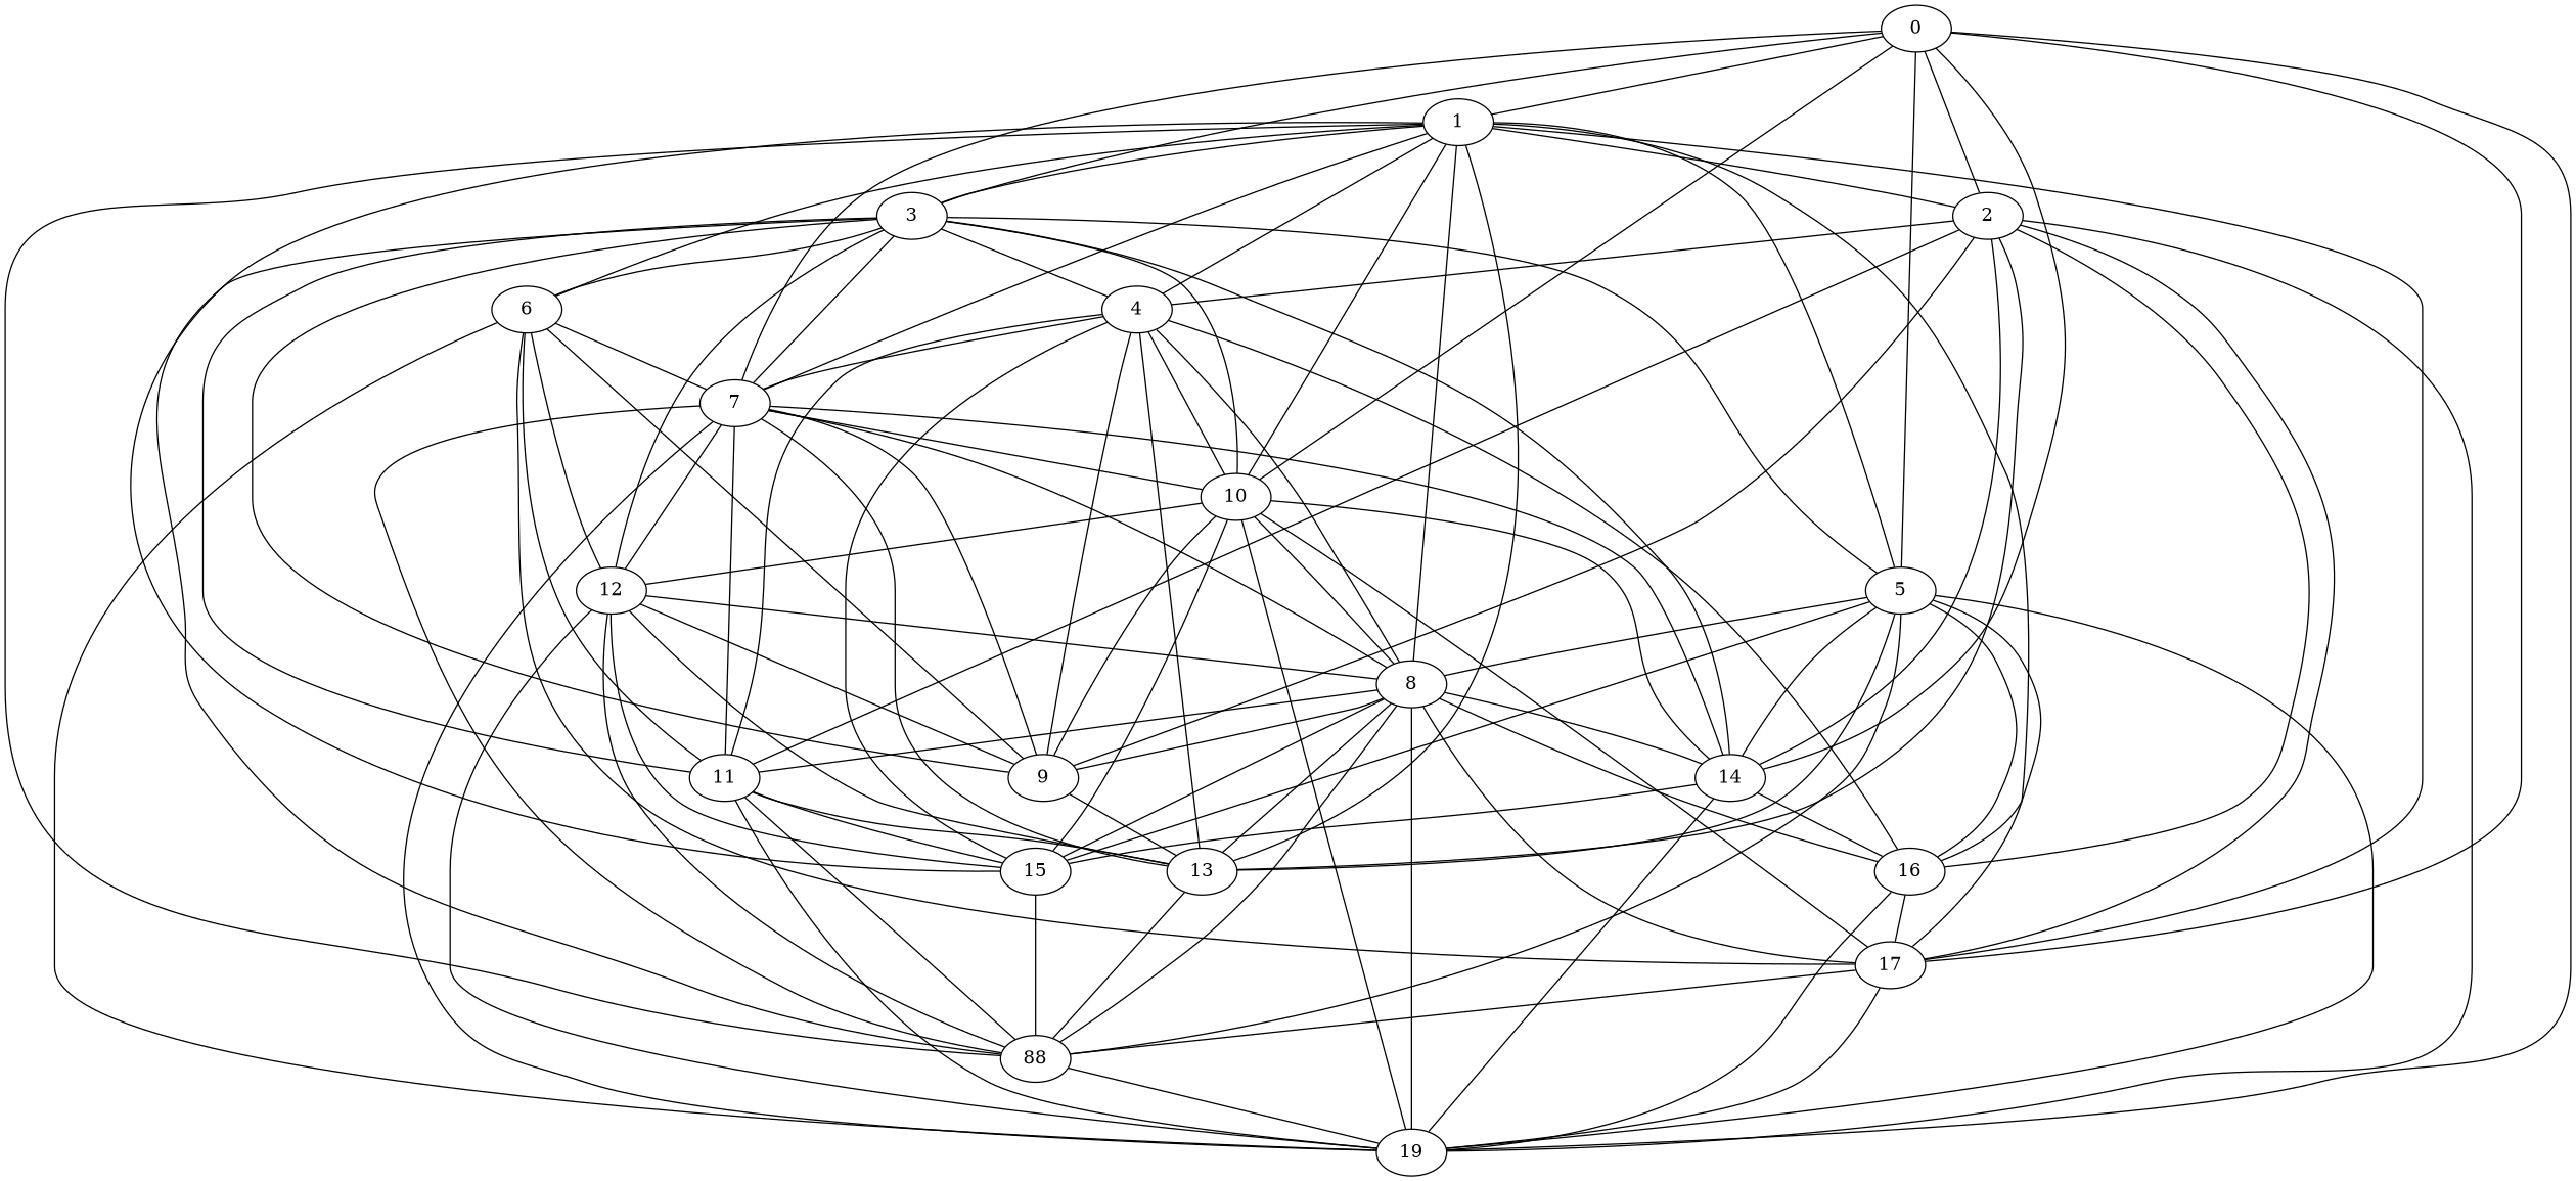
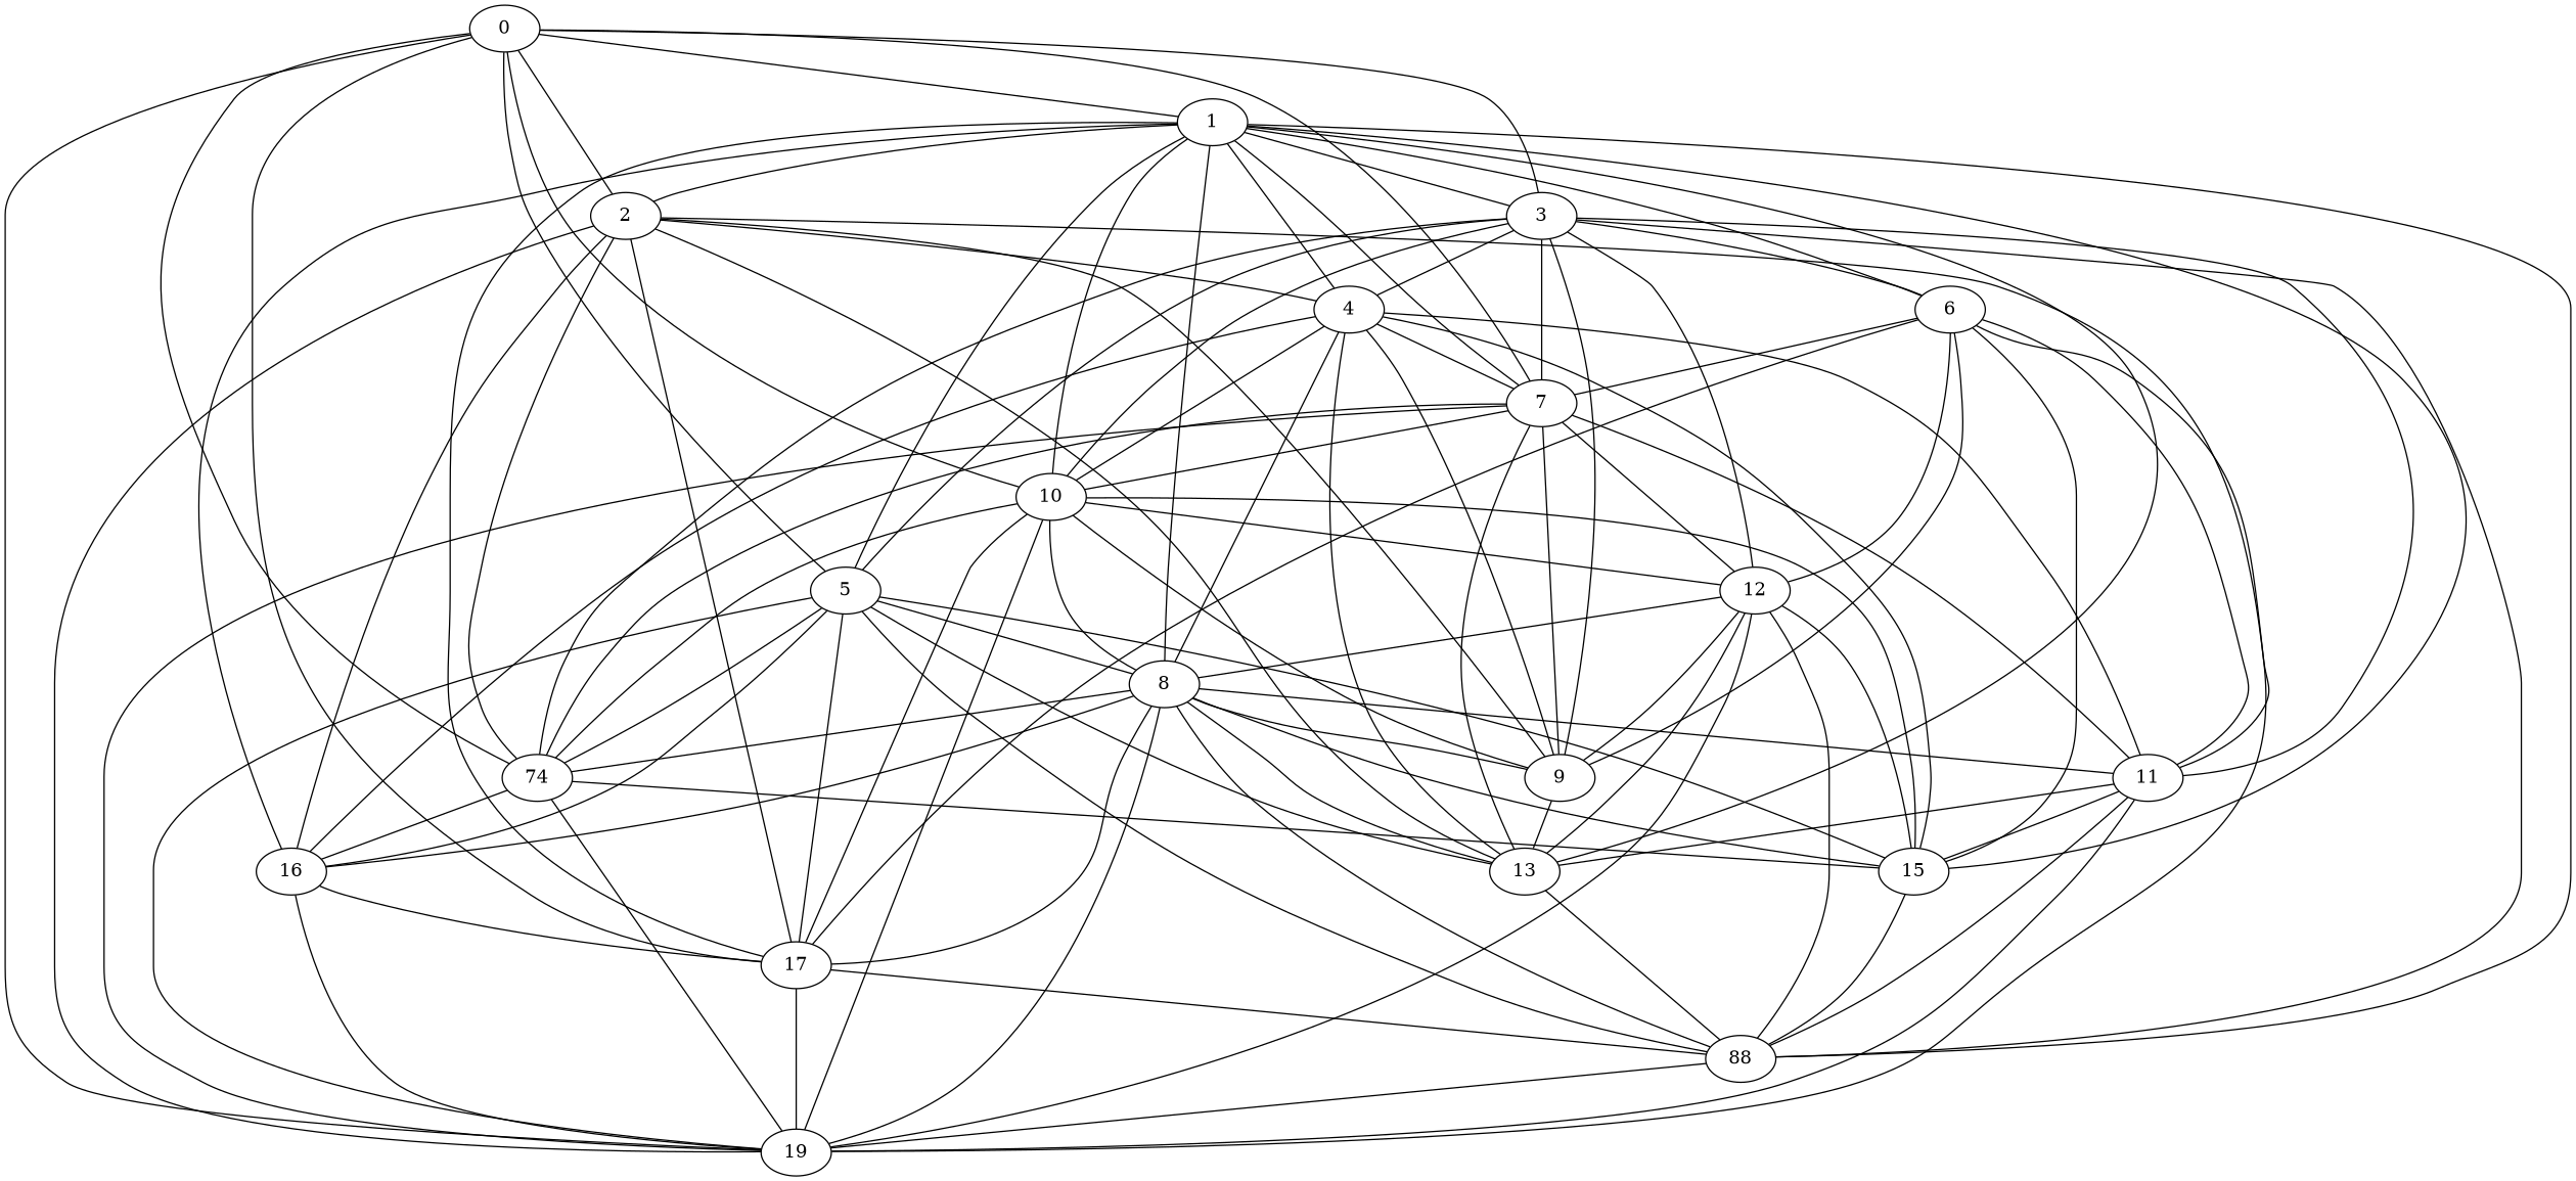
  strict graph {
    node [w=-13]
    edge [w=6]
    1 [w=12]
    0
    2 [w=4]
    3 [w=15]
    5
    7 [w=3]
    10 [w=10]
-   14 [w=15]
+   14 [w=15 label=74]
    17 [w=-16]
    19 [w=12]
    8 [w=10]
    4 [w=-7]
    6 [w=-5]
    13
    15
    16 [w=-12]
    n17 [label=88 w=10]
    9 [w=-9]
    11 [w=-12]
    12 [w=-2]
    1 -- 2 [w=-2]
    1 -- 3 [w=-10]
    1 -- 5 [w=-11]
    1 -- 7 [w=12]
    1 -- 10 [w=-8]
    1 -- 17 [w=-2]
    1 -- 8 [w=14]
    1 -- 4 [w=16]
    1 -- 6 [w=15]
    1 -- 13
    1 -- 15
    1 -- 16 [w=-4]
    1 -- n17 [w=-2]
    0 -- 1 [w=-15]
    0 -- 2 [w=-7]
    0 -- 3 [w=-2]
    0 -- 5 [w=-15]
    0 -- 7 [w=-11]
    0 -- 10 [w=-11]
    0 -- 14 [w=13]
    0 -- 17 [w=10]
    0 -- 19 [w=15]
    2 -- 14 [w=-15]
    2 -- 17 [w=14]
    2 -- 19 [w=9]
    2 -- 4 [w=-12]
    2 -- 13 [w=-9]
    2 -- 16 [w=-4]
    2 -- 9 [w=9]
    2 -- 11 [w=8]
    3 -- 5 [w=2]
    3 -- 7 [w=-2]
    3 -- 10 [w=4]
    3 -- 14 [w=10]
    3 -- 4 [w=-4]
    3 -- 6 [w=11]
    3 -- n17 [w=-10]
    3 -- 9 [w=10]
    3 -- 11 [w=-7]
    3 -- 12 [w=-11]
    5 -- 14 [w=-10]
    5 -- 17 [w=-12]
    5 -- 19 [w=12]
    5 -- 8 [w=8]
    5 -- 13 [w=-13]
    5 -- 15 [w=-6]
    5 -- 16 [w=8]
    5 -- n17 [w=3]
    7 -- 10 [w=4]
    7 -- 14 [w=-9]
    7 -- 19 [w=3]
-   7 -- 8 [w=-11]
-   7 -- n17 [w=12]
    7 -- 9 [w=-16]
    7 -- 11 [w=-5]
    7 -- 12
    10 -- 14 [w=9]
    10 -- 17 [w=-14]
    10 -- 19 [w=12]
    10 -- 15
    10 -- 12 [w=-10]
    14 -- 19 [w=11]
    14 -- 15 [w=-8]
    14 -- 16 [w=-11]
    17 -- 19 [w=-14]
    17 -- n17 [w=-9]
    8 -- 10 [w=15]
    8 -- 14 [w=-9]
    8 -- 17 [w=-13]
    8 -- 19 [w=-8]
    8 -- 13 [w=9]
    8 -- 15 [w=-4]
    8 -- 16 [w=-7]
    8 -- n17 [w=-15]
    8 -- 9 [w=-7]
    8 -- 11 [w=-10]
    4 -- 7
    4 -- 10 [w=-12]
    4 -- 8 [w=4]
    4 -- 13 [w=8]
    4 -- 15 [w=-15]
    4 -- 16 [w=-13]
    4 -- 9 [w=-3]
    4 -- 11 [w=-6]
    6 -- 7 [w=8]
    6 -- 17 [w=-10]
    6 -- 19 [w=-4]
+   6 -- 15 [w=-6]
    6 -- 9
    6 -- 11 [w=13]
    6 -- 12 [w=-9]
    13 -- 7 [w=15]
    13 -- n17 [w=14]
    15 -- n17 [w=-16]
    16 -- 17 [w=10]
    16 -- 19 [w=12]
    n17 -- 19 [w=-2]
    9 -- 10 [w=-6]
    9 -- 13 [w=9]
    9 -- 12 [w=16]
    11 -- 19 [w=-15]
    11 -- 13 [w=13]
    11 -- 15 [w=3]
    11 -- n17 [w=-8]
    12 -- 19
    12 -- 8 [w=-7]
    12 -- 13 [w=15]
    12 -- 15
    12 -- n17 [w=-3]
  }
